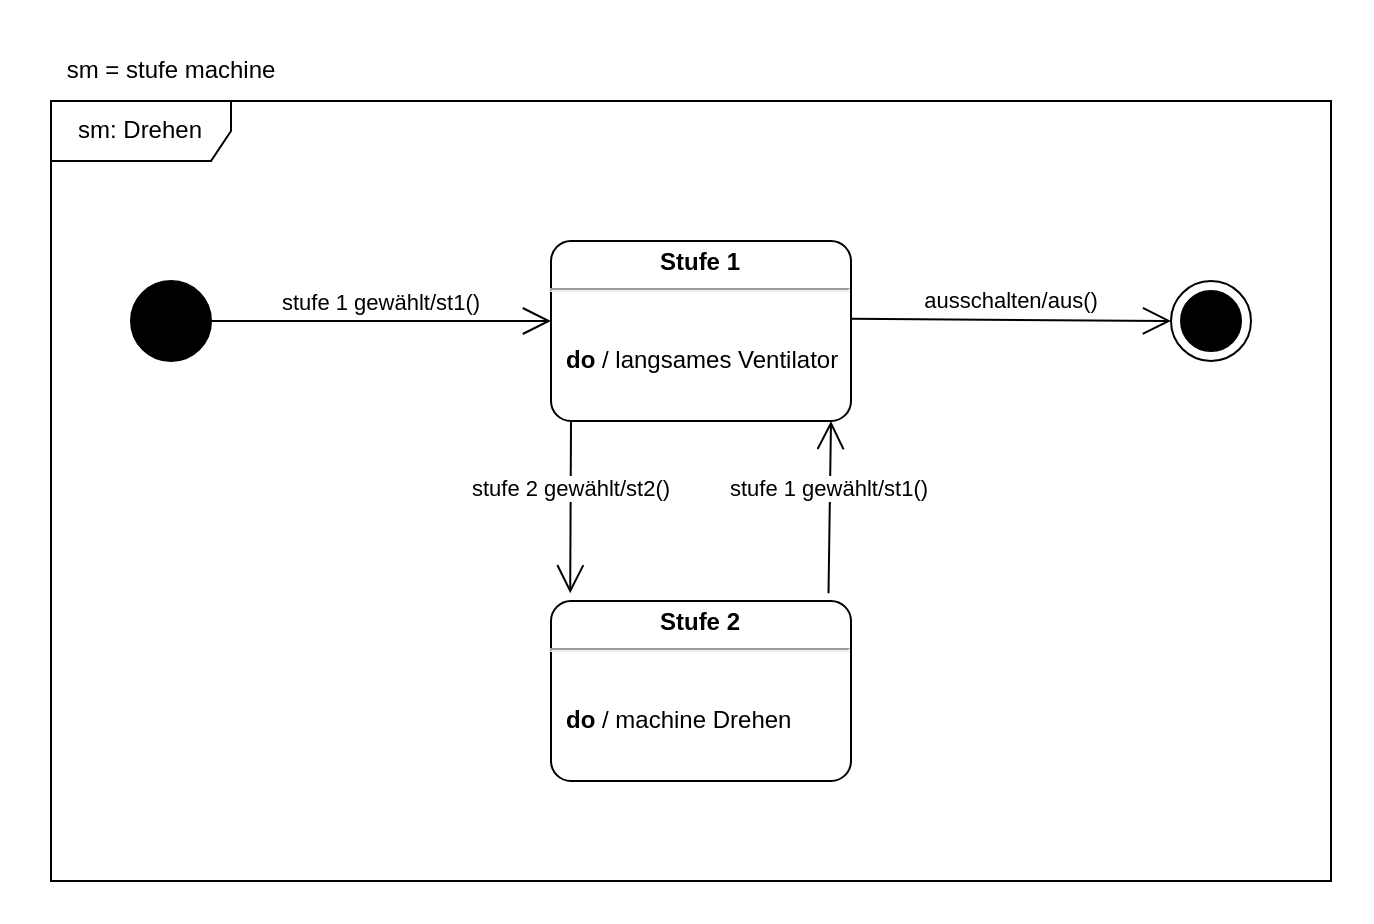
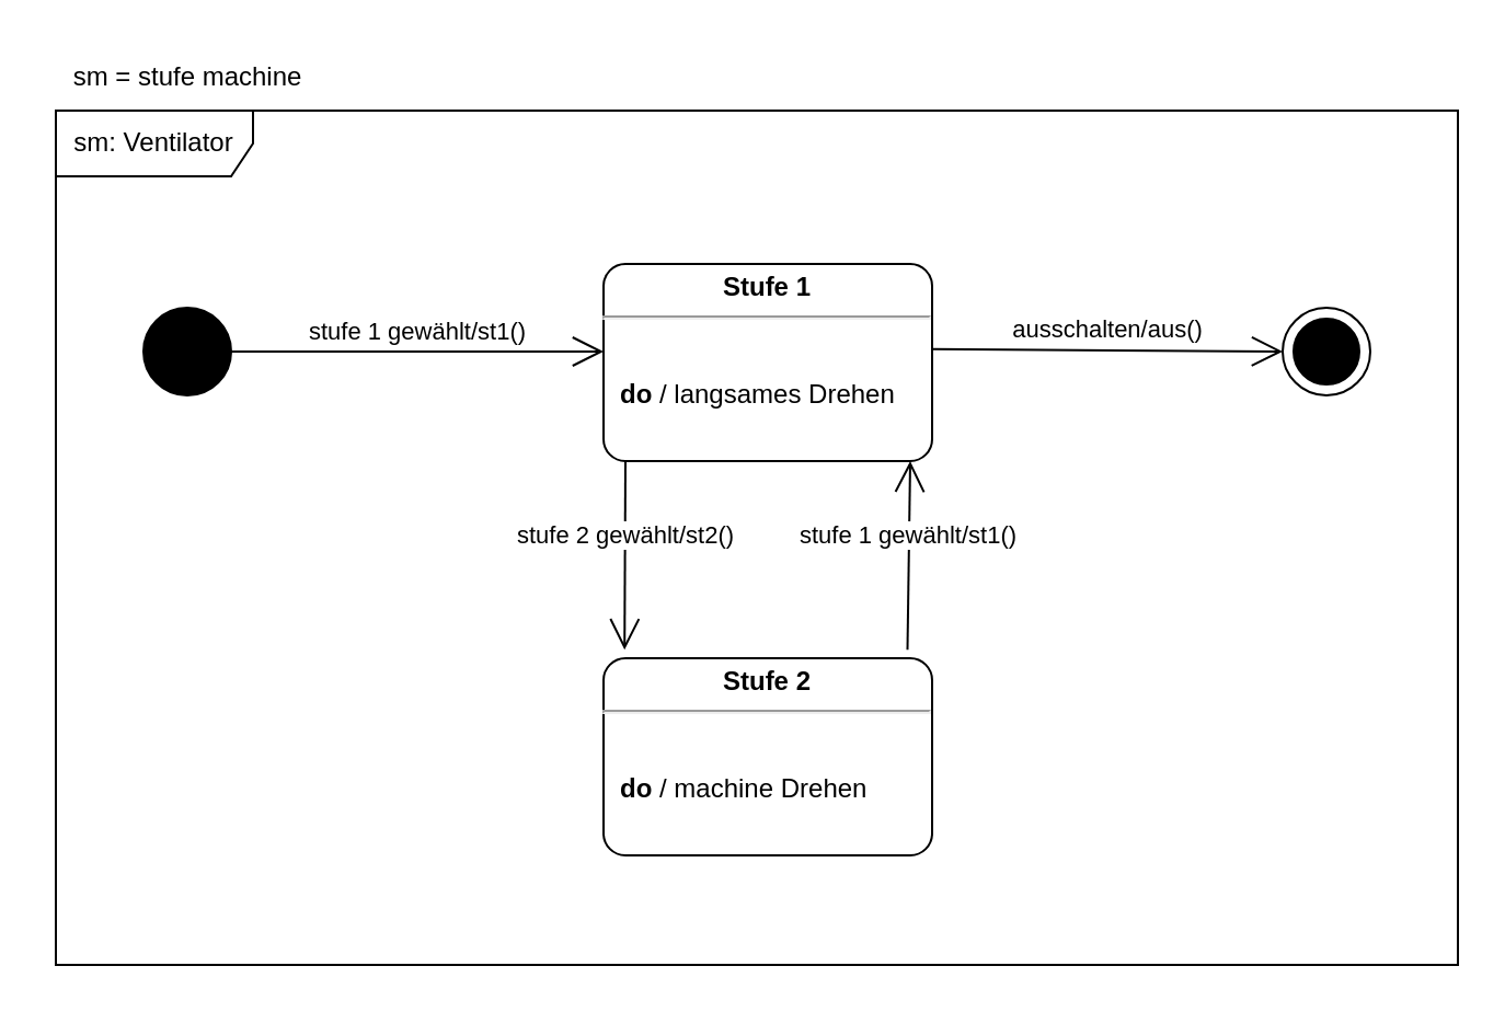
  <mxCell id="0" />
  <mxCell id="1" parent="0" />
- <mxCell id="2" value="sm: Drehen" style="shape=umlFrame;whiteSpace=wrap;html=1;width=90;height=30;" vertex="1" parent="1"><mxGeometry x="25" y="50" width="640" height="390" as="geometry" /></mxCell>
+ <mxCell id="2" value="sm: Ventilator" style="shape=umlFrame;whiteSpace=wrap;html=1;width=90;height=30;" vertex="1" parent="1"><mxGeometry x="25" y="50" width="640" height="390" as="geometry" /></mxCell>
  <mxCell id="3" value="" style="shape=ellipse;html=1;fillColor=strokeColor;fontSize=18;fontColor=#ffffff;" vertex="1" parent="1"><mxGeometry x="65" y="140" width="40" height="40" as="geometry" /></mxCell>
  <mxCell id="4" value="" style="shape=mxgraph.sysml.actFinal;html=1;verticalLabelPosition=bottom;labelBackgroundColor=#ffffff;verticalAlign=top;" vertex="1" parent="1"><mxGeometry x="585" y="140" width="40" height="40" as="geometry" /></mxCell>
- <mxCell id="5" value="&lt;p style=&quot;margin:0px;margin-top:4px;text-align:center;&quot;&gt;&lt;b&gt;Stufe 1&lt;/b&gt;&lt;/p&gt;&lt;hr&gt;&lt;p&gt;&lt;/p&gt;&lt;p style=&quot;margin:0px;margin-left:8px;text-align:left;&quot;&gt;&lt;br&gt;&lt;b&gt;do &lt;/b&gt;/ langsames Ventilator&lt;br&gt;&lt;br&gt;&lt;/p&gt;" style="shape=mxgraph.sysml.simpleState;html=1;overflow=fill;whiteSpace=wrap;align=center;" vertex="1" parent="1"><mxGeometry x="275" y="120" width="150" height="90" as="geometry" /></mxCell>
+ <mxCell id="5" value="&lt;p style=&quot;margin:0px;margin-top:4px;text-align:center;&quot;&gt;&lt;b&gt;Stufe 1&lt;/b&gt;&lt;/p&gt;&lt;hr&gt;&lt;p&gt;&lt;/p&gt;&lt;p style=&quot;margin:0px;margin-left:8px;text-align:left;&quot;&gt;&lt;br&gt;&lt;b&gt;do &lt;/b&gt;/ langsames Drehen&lt;br&gt;&lt;br&gt;&lt;/p&gt;" style="shape=mxgraph.sysml.simpleState;html=1;overflow=fill;whiteSpace=wrap;align=center;" vertex="1" parent="1"><mxGeometry x="275" y="120" width="150" height="90" as="geometry" /></mxCell>
  <mxCell id="6" value="&lt;p style=&quot;margin:0px;margin-top:4px;text-align:center;&quot;&gt;&lt;b&gt;Stufe 2&lt;/b&gt;&lt;/p&gt;&lt;hr&gt;&lt;p&gt;&lt;/p&gt;&lt;p style=&quot;margin:0px;margin-left:8px;text-align:left;&quot;&gt;&lt;br&gt;&lt;b&gt;do &lt;/b&gt;/ machine Drehen&lt;br&gt;&lt;br&gt;&lt;/p&gt;" style="shape=mxgraph.sysml.simpleState;html=1;overflow=fill;whiteSpace=wrap;align=center;" vertex="1" parent="1"><mxGeometry x="275" y="300" width="150" height="90" as="geometry" /></mxCell>
  <mxCell id="7" value="ausschalten/aus()" style="edgeStyle=none;html=1;endArrow=open;endSize=12;strokeWidth=1;verticalAlign=bottom;exitX=0.998;exitY=0.432;exitDx=0;exitDy=0;exitPerimeter=0;entryX=0;entryY=0.5;entryDx=0;entryDy=0;entryPerimeter=0;" edge="1" parent="1" source="5" target="4"><mxGeometry width="160" relative="1" as="geometry"><mxPoint x="425" y="164.5" as="sourcePoint" /><mxPoint x="585" y="164.5" as="targetPoint" /></mxGeometry></mxCell>
  <mxCell id="8" value="stufe 1 gewählt/st1()" style="edgeStyle=none;html=1;endArrow=open;endSize=12;strokeWidth=1;verticalAlign=bottom;" edge="1" parent="1" source="3"><mxGeometry width="160" relative="1" as="geometry"><mxPoint x="115" y="159.5" as="sourcePoint" /><mxPoint x="275" y="160" as="targetPoint" /></mxGeometry></mxCell>
  <mxCell id="9" value="stufe 2 gewählt/st2()" style="edgeStyle=none;html=1;endArrow=open;endSize=12;strokeWidth=1;verticalAlign=bottom;entryX=0.064;entryY=-0.043;entryDx=0;entryDy=0;entryPerimeter=0;" edge="1" parent="1" target="6"><mxGeometry width="160" relative="1" as="geometry"><mxPoint x="285" y="210" as="sourcePoint" /><mxPoint x="425" y="290" as="targetPoint" /></mxGeometry></mxCell>
  <mxCell id="10" value="stufe 1 gewählt/st1()" style="edgeStyle=none;html=1;endArrow=open;endSize=12;strokeWidth=1;verticalAlign=bottom;exitX=0.925;exitY=-0.043;exitDx=0;exitDy=0;exitPerimeter=0;" edge="1" parent="1" source="6"><mxGeometry width="160" relative="1" as="geometry"><mxPoint x="415" y="290" as="sourcePoint" /><mxPoint x="415" y="210" as="targetPoint" /></mxGeometry></mxCell>
  <mxCell id="11" value="sm = stufe machine" style="text;html=1;align=center;verticalAlign=middle;resizable=0;points=[];autosize=1;strokeColor=none;fillColor=none;" vertex="1" parent="1"><mxGeometry x="20" y="20" width="130" height="30" as="geometry" /></mxCell>
